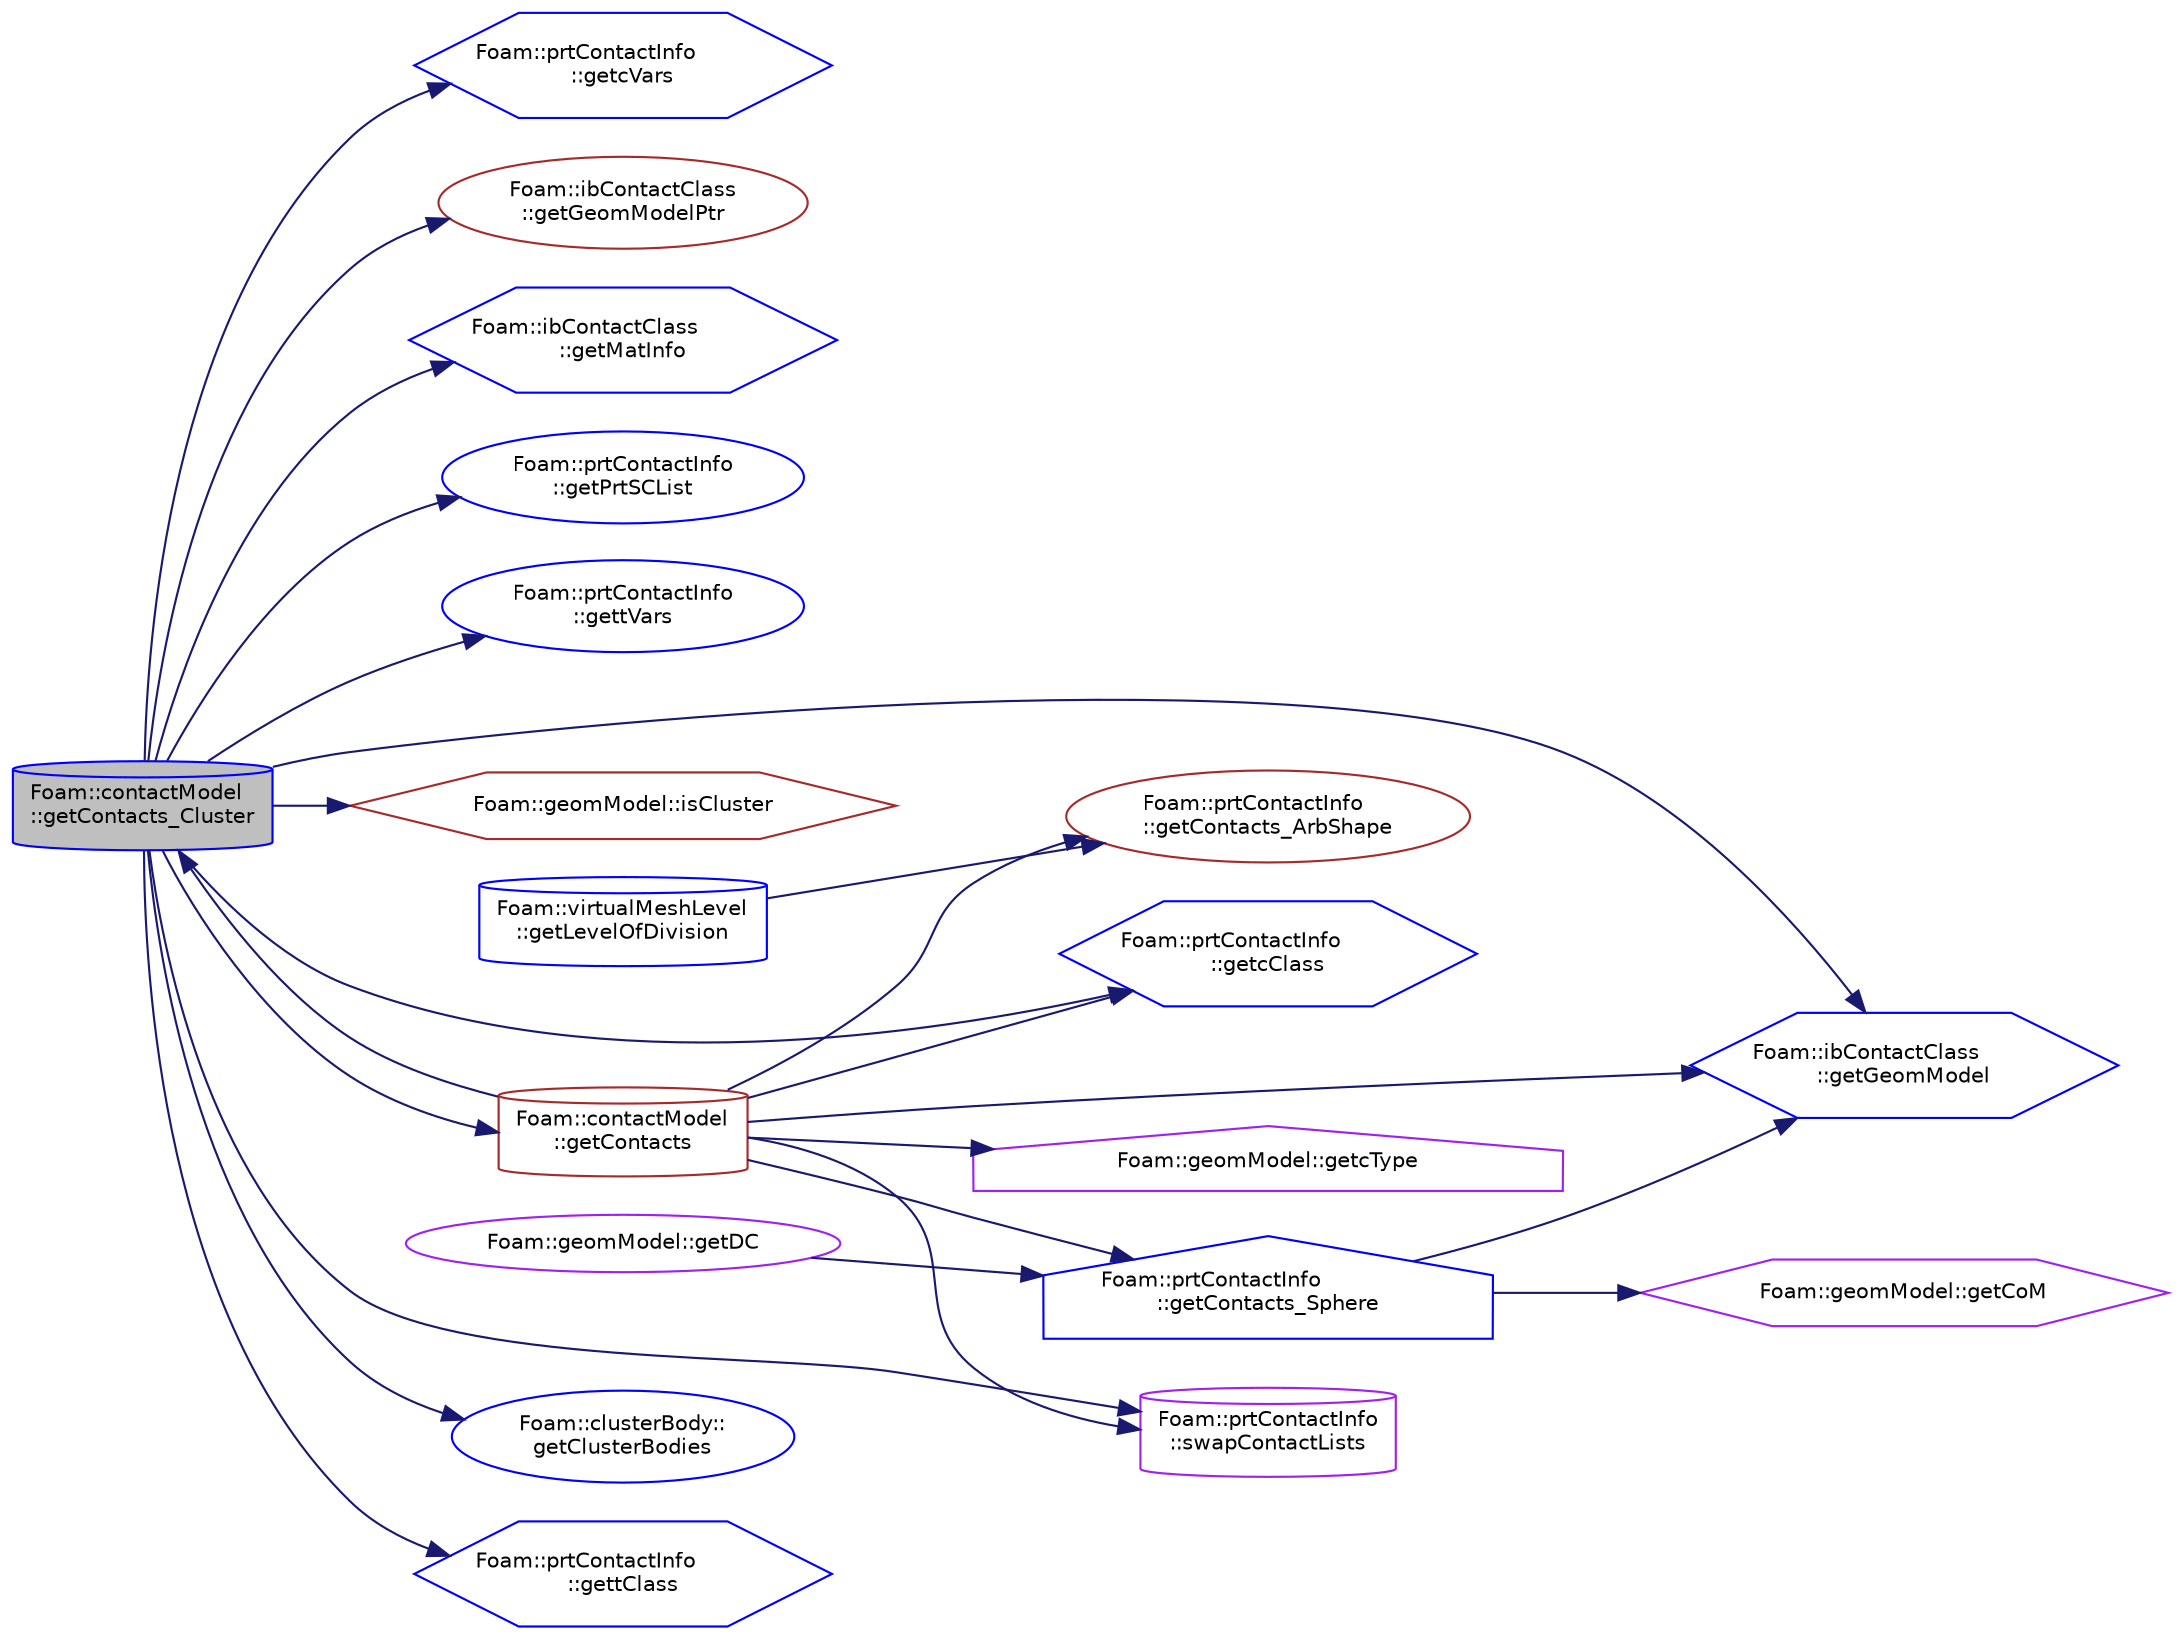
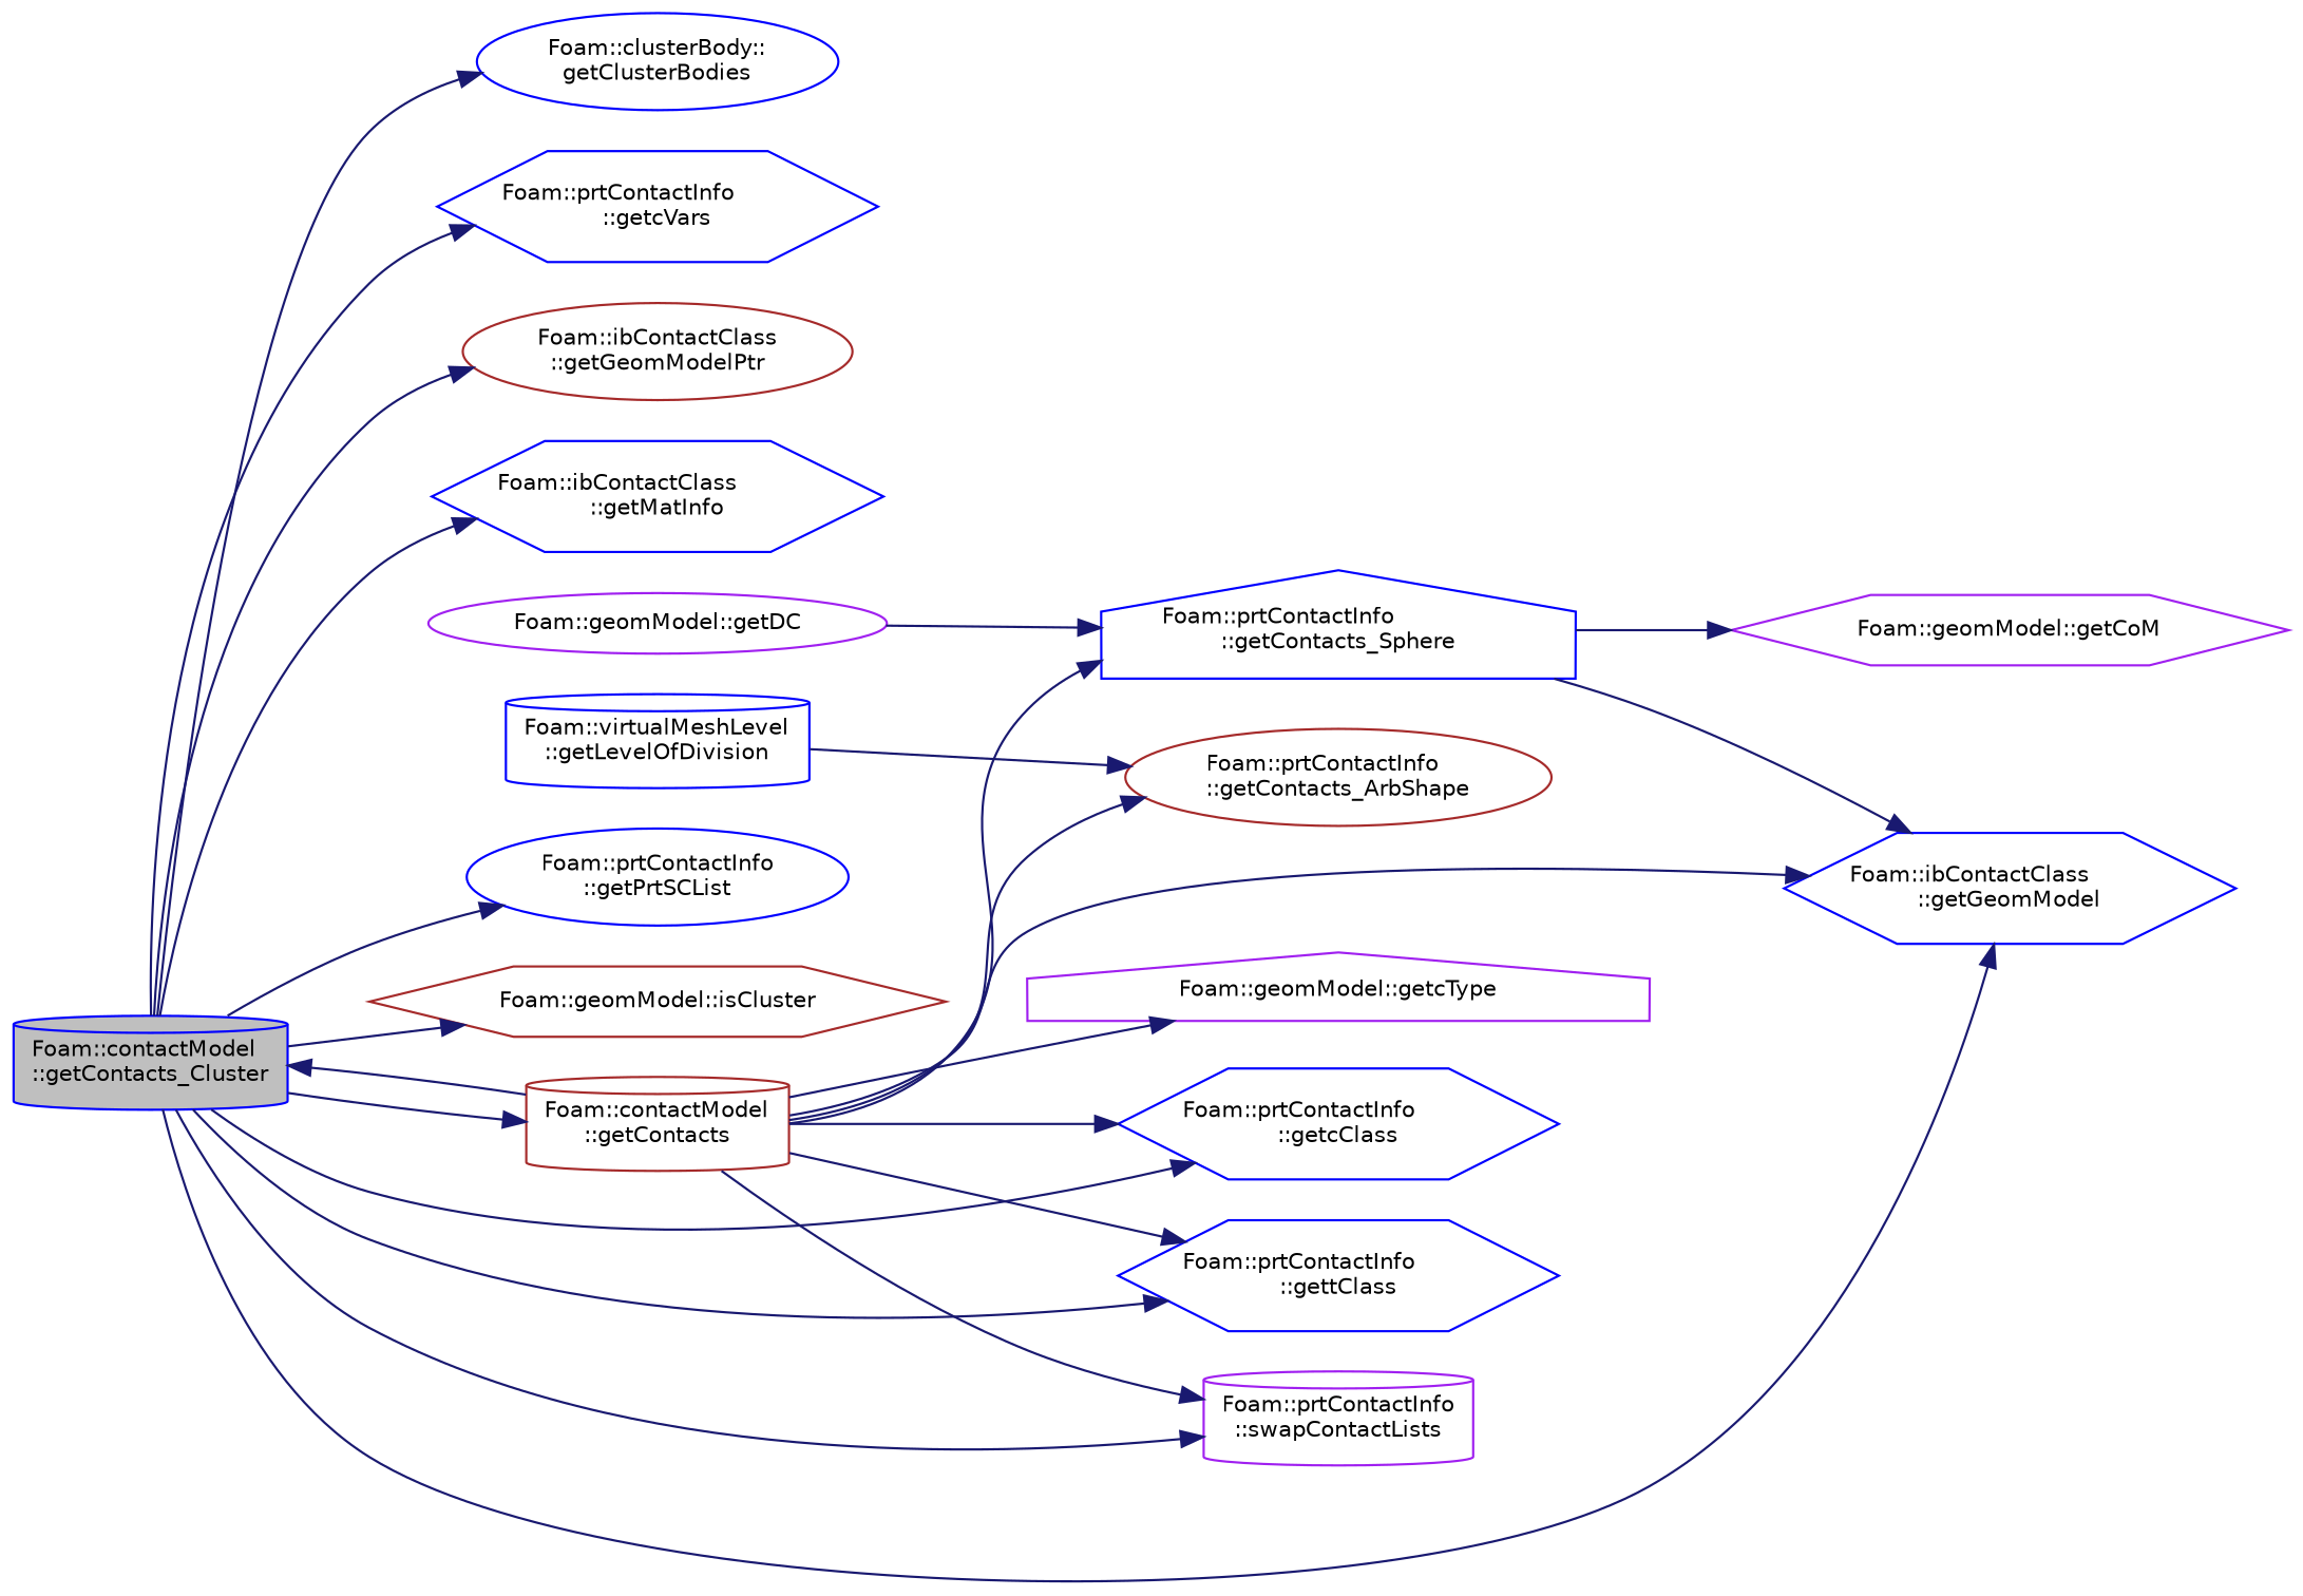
  digraph {
    rankdir=LR
    node [color=blue fillcolor=white fontname=Helvetica fontsize=10 shape=hexagon style=filled]
    edge [color=midnightblue fontname=Helvetica fontsize=10 labelfontname=Helvetica labelfontsize=10 style=solid]
    n1 [fillcolor=grey75 fontcolor=black height=0.2 label="Foam::contactModel\l::getContacts_Cluster" shape=cylinder width=0.4]
    n2 [height=0.2 label="Foam::prtContactInfo\l::getcClass" width=0.4]
    n3 [height=0.2 label="Foam::clusterBody::\lgetClusterBodies" shape=ellipse width=0.4]
    n4 [color=brown height=0.2 label="Foam::contactModel\l::getContacts" shape=cylinder width=0.4]
    n5 [height=0.2 label="Foam::ibContactClass\l::getGeomModel" width=0.4]
    n6 [height=0.2 label="Foam::prtContactInfo\l::gettClass" width=0.4]
    n7 [color=purple height=0.2 label="Foam::prtContactInfo\l::swapContactLists" shape=cylinder width=0.4]
    n8 [height=0.2 label="Foam::prtContactInfo\l::getcVars" width=0.4]
    n9 [color=brown height=0.2 label="Foam::ibContactClass\l::getGeomModelPtr" shape=ellipse width=0.4]
    n10 [height=0.2 label="Foam::ibContactClass\l::getMatInfo" width=0.4]
    n11 [height=0.2 label="Foam::prtContactInfo\l::getPrtSCList" shape=ellipse width=0.4]
-   n12 [height=0.2 label="Foam::prtContactInfo\l::gettVars" shape=ellipse width=0.4]
    n13 [color=brown height=0.2 label="Foam::geomModel::isCluster" width=0.4]
    n14 [color=brown height=0.2 label="Foam::prtContactInfo\l::getContacts_ArbShape" shape=ellipse width=0.4]
    n15 [height=0.2 label="Foam::prtContactInfo\l::getContacts_Sphere" shape=house width=0.4]
    n16 [color=purple height=0.2 label="Foam::geomModel::getcType" shape=house width=0.4]
    n17 [color=purple height=0.2 label="Foam::geomModel::getCoM" width=0.4]
    n18 [height=0.2 label="Foam::virtualMeshLevel\l::getLevelOfDivision" shape=cylinder width=0.4]
    n19 [color=purple height=0.2 label="Foam::geomModel::getDC" shape=ellipse width=0.4]
    n1 -> n2
    n1 -> n3
    n1 -> n4
    n1 -> n5
    n1 -> n6
    n1 -> n7
    n1 -> n8
    n1 -> n9
    n1 -> n10
    n1 -> n11
-   n1 -> n12
    n1 -> n13
    n4 -> n1
    n4 -> n2
    n4 -> n5
+   n4 -> n6
    n4 -> n7
    n4 -> n14
    n4 -> n15
    n4 -> n16
    n15 -> n5
    n15 -> n17
    n18 -> n14
    n19 -> n15
  }
